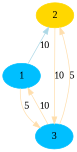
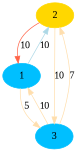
  digraph {
    fontname="Liberation Serif"
    node [color=deepskyblue1 fontname="Liberation Serif" style=filled]
    edge [color=navajowhite fontname="Liberation Serif"]
    2 [color=gold1]
    1
    3
+   2 -> 1 [color=tomato label=10]
    2 -> 3 [label=10]
    1 -> 2 [color=lightblue label=10]
    1 -> 3 [label=5]
-   3 -> 2 [label=5]
+   3 -> 2 [label=7]
    3 -> 1 [label=10]
  }
